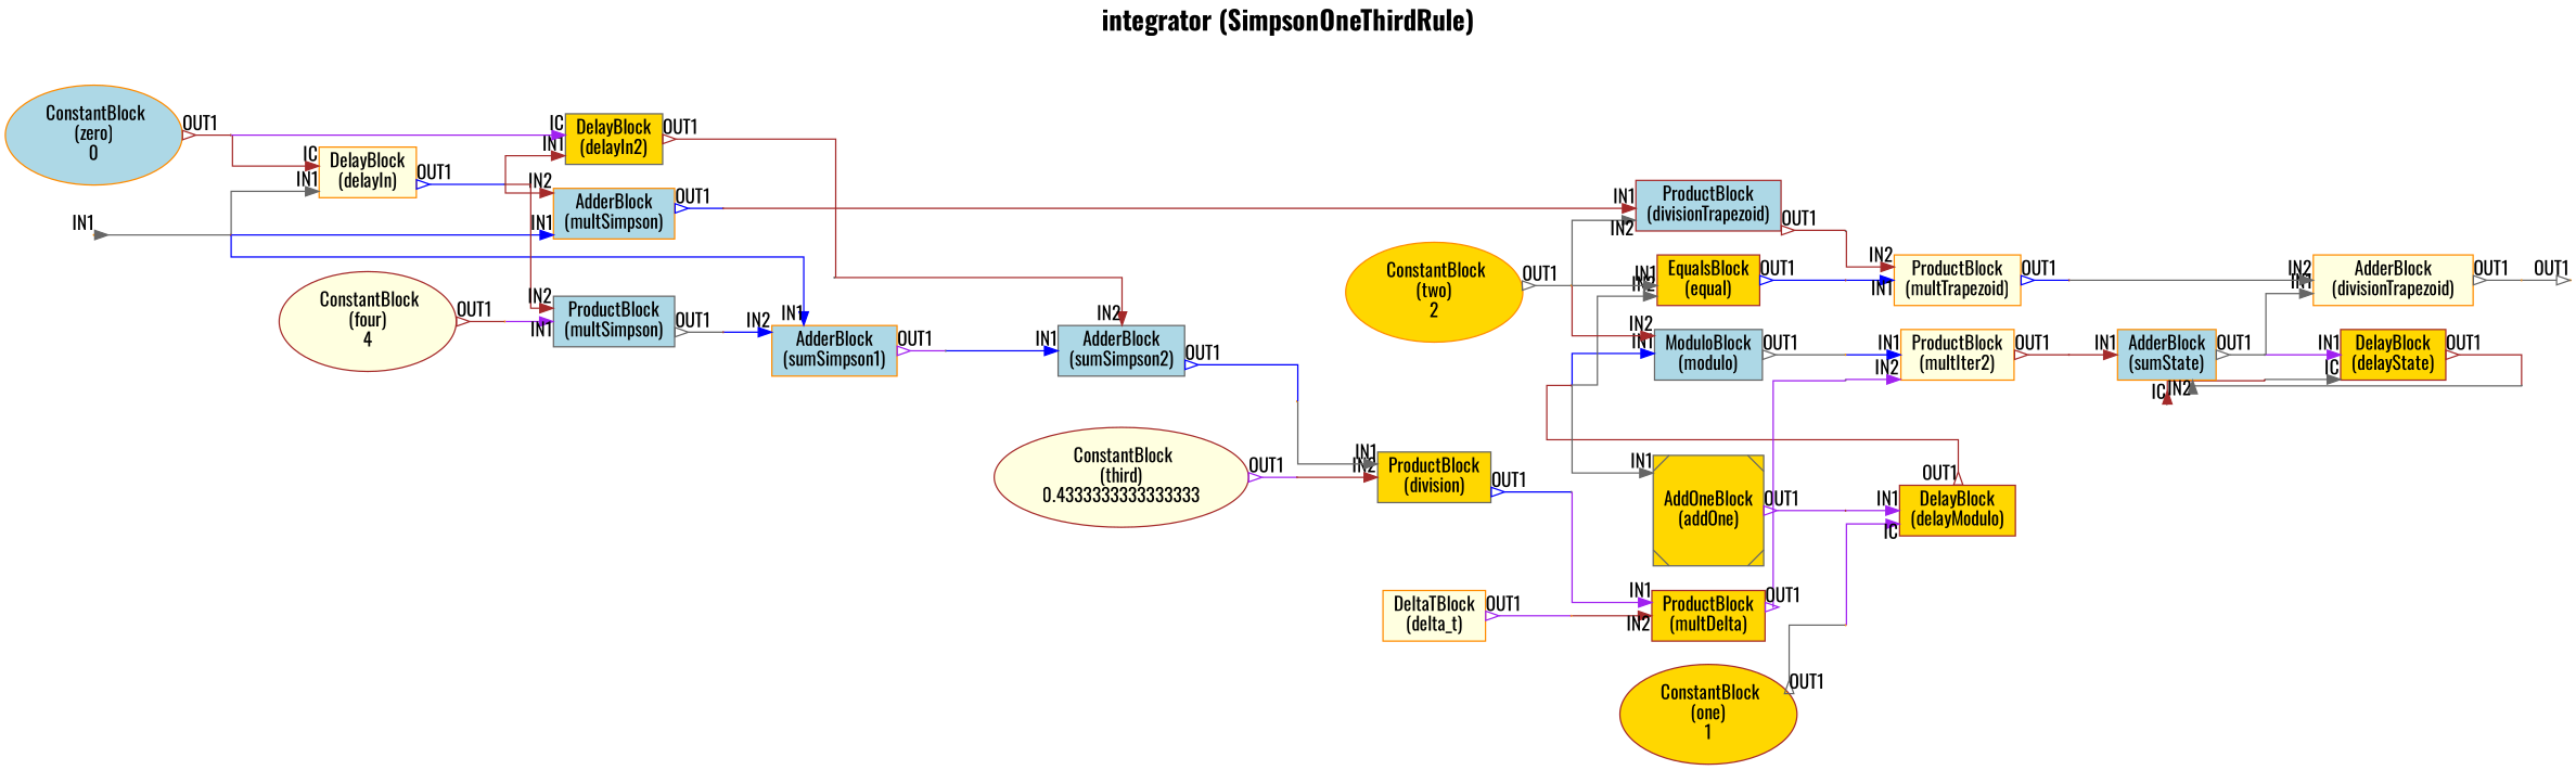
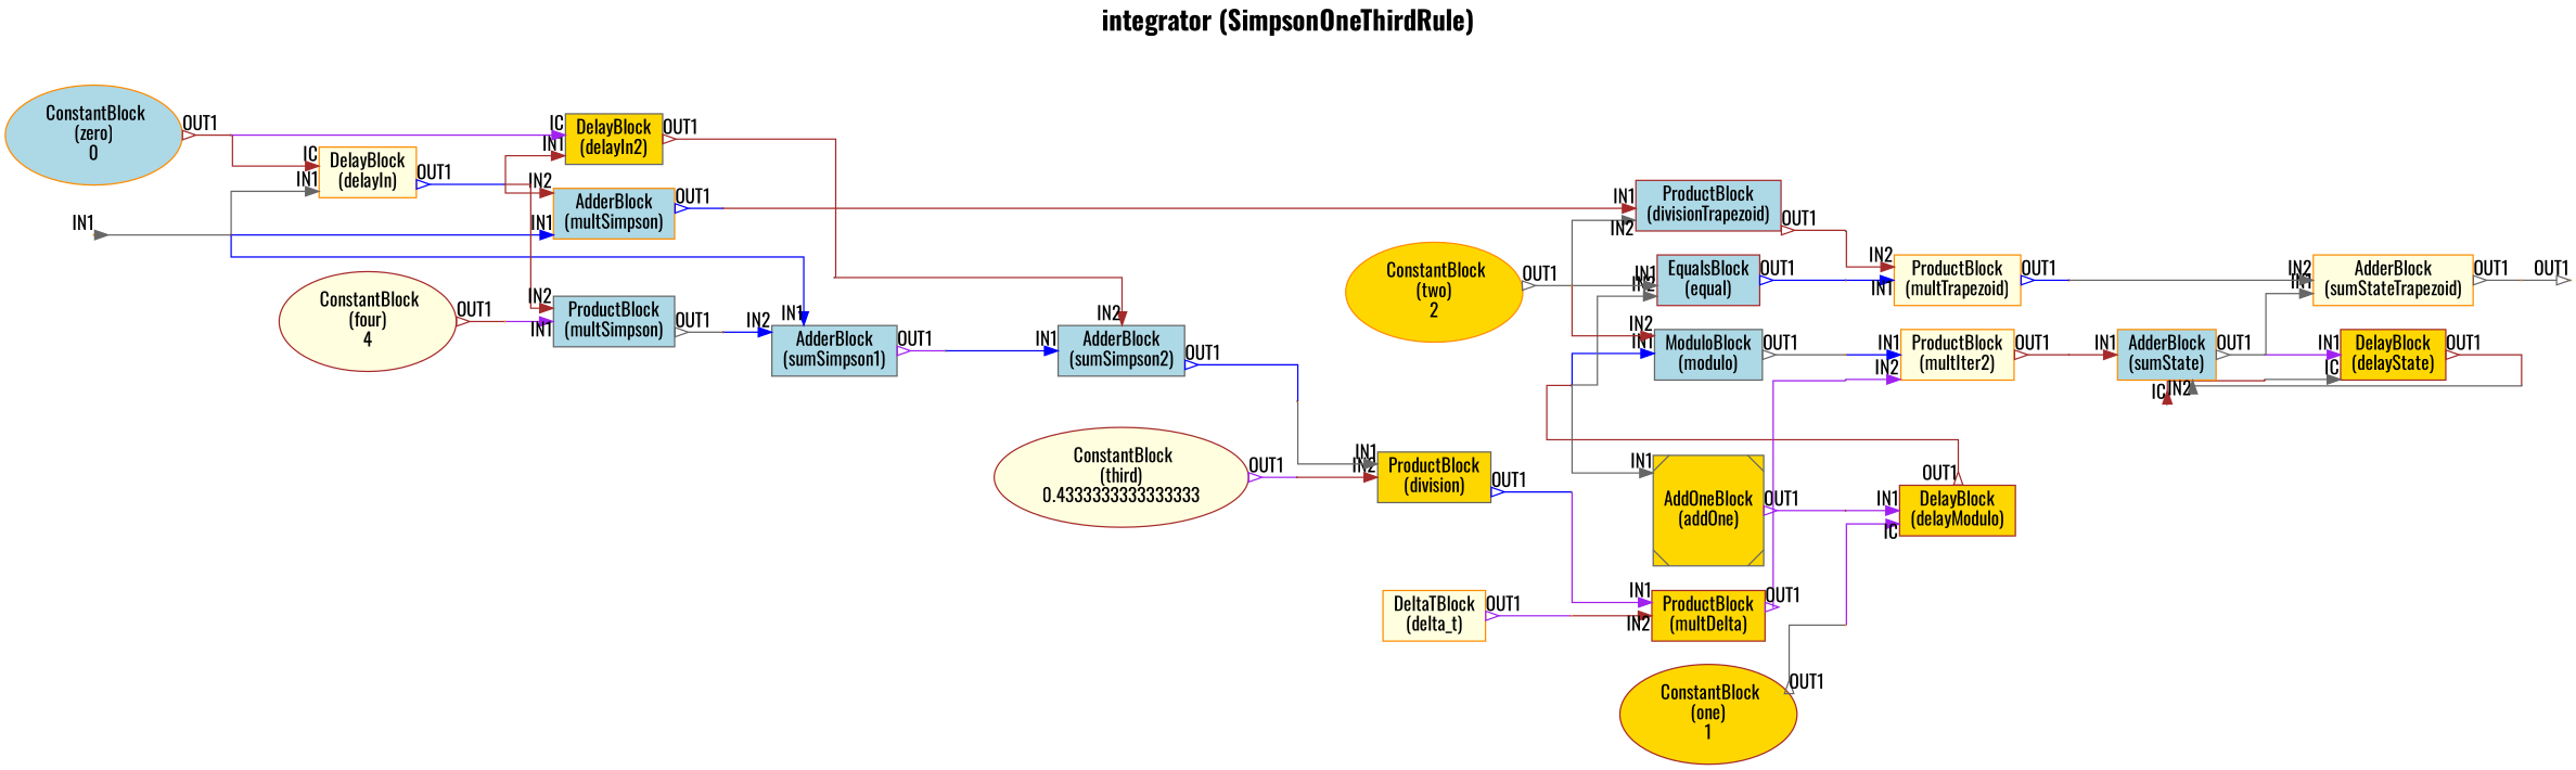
  digraph {
    fontname=Oswald
    fontsize=20
    label=<<B>integrator (SimpsonOneThirdRule)</B>>
    labelloc=t
    rankdir=LR
    splines=ortho
    node [color=brown fillcolor=gold fontname=Oswald shape=point style=filled]
    edge [arrowhead=normal arrowtail=none color=brown dir=both fontname=Oswald]
    node_5218695584_IN1 [color=darkorange height=0.01 width=0.01]
    inter_5218695584_IN1 [fillcolor=lightyellow height=0.01 width=0.01]
    n3 [color=darkorange fillcolor=lightyellow label="DelayBlock\n(delayIn)" shape=box]
-   n4 [color=darkorange fillcolor=lightblue label="AdderBlock\n(sumSimpson1)" shape=box]
+   n4 [color=gray40 fillcolor=lightblue label="AdderBlock\n(sumSimpson1)" shape=box]
    n5 [color=darkorange fillcolor=lightblue label="AdderBlock\n(multSimpson)" shape=box]
    inter_11888334160_OUT1 [color=gray40 height=0.01 width=0.01]
    inter_11493746960_OUT1 [color=gray40 height=0.01 width=0.01]
    inter_11493748496_OUT1 [fillcolor=lightblue height=0.01 width=0.01]
    node_5218695584_IC [color=gray40 fillcolor=lightyellow height=0.01 width=0.01]
    inter_5218695584_IC [fillcolor=lightblue height=0.01 width=0.01]
    n11 [label="DelayBlock\n(delayState)" shape=box]
    inter_11888333008_OUT1 [color=gray40 fillcolor=lightblue height=0.01 width=0.01]
    n13 [color=darkorange fillcolor=lightblue label=" ConstantBlock\n(zero)\n0" shape=ellipse]
    inter_5218694720_OUT1 [fillcolor=lightblue height=0.01 width=0.01]
    n15 [color=gray40 label="DelayBlock\n(delayIn2)" shape=box]
    inter_11888336560_OUT1 [color=gray40 fillcolor=lightyellow height=0.01 width=0.01]
    n17 [fillcolor=lightyellow label=" ConstantBlock\n(third)\n0.4333333333333333" shape=ellipse]
    inter_11888348560_OUT1 [height=0.01 width=0.01]
    n19 [color=gray40 label="ProductBlock\n(division)" shape=box]
    inter_11888360512_OUT1 [color=gray40 height=0.01 width=0.01]
    n21 [label=" ConstantBlock\n(one)\n1" shape=ellipse]
    inter_11888334736_OUT1 [color=darkorange fillcolor=lightyellow height=0.01 width=0.01]
    n23 [label="DelayBlock\n(delayModulo)" shape=box]
    inter_11888355264_OUT1 [fillcolor=lightyellow height=0.01 width=0.01]
    n25 [color=darkorange label=" ConstantBlock\n(two)\n2" shape=ellipse]
    inter_11888335456_OUT1 [color=darkorange height=0.01 width=0.01]
    n27 [fillcolor=lightblue label="ProductBlock\n(divisionTrapezoid)" shape=box]
    n28 [color=gray40 fillcolor=lightblue label="ModuloBlock\n(modulo)" shape=box]
-   n29 [label="EqualsBlock\n(equal)" shape=box]
+   n29 [fillcolor=lightblue label="EqualsBlock\n(equal)" shape=box]
    inter_11493748304_OUT1 [color=gray40 height=0.01 width=0.01]
    inter_11493743632_OUT1 [color=darkorange height=0.01 width=0.01]
    inter_11493743824_OUT1 [fillcolor=lightblue height=0.01 width=0.01]
    n33 [fillcolor=lightyellow label=" ConstantBlock\n(four)\n4" shape=ellipse]
    inter_11888336176_OUT1 [color=darkorange fillcolor=lightyellow height=0.01 width=0.01]
    n35 [color=gray40 fillcolor=lightblue label="ProductBlock\n(multSimpson)" shape=box]
    inter_11493740496_OUT1 [height=0.01 width=0.01]
    n37 [color=gray40 fillcolor=lightblue label="AdderBlock\n(sumSimpson2)" shape=box]
    inter_11493747008_OUT1 [color=darkorange fillcolor=lightblue height=0.01 width=0.01]
    n39 [color=darkorange fillcolor=lightblue label="AdderBlock\n(sumState)" shape=box]
    inter_11493745616_OUT1 [color=gray40 fillcolor=lightblue height=0.01 width=0.01]
-   n41 [color=darkorange fillcolor=lightyellow label="AdderBlock\n(divisionTrapezoid)" shape=box]
+   n41 [color=darkorange fillcolor=lightyellow label="AdderBlock\n(sumStateTrapezoid)" shape=box]
    inter_11493748208_OUT1 [color=darkorange fillcolor=lightblue height=0.01 width=0.01]
    n43 [color=gray40 label="AddOneBlock\n(addOne)" shape=Msquare]
    inter_11493743776_OUT1 [height=0.01 width=0.01]
    n45 [color=darkorange fillcolor=lightyellow label="DeltaTBlock\n(delta_t)" shape=box]
    inter_11493737376_OUT1 [color=darkorange height=0.01 width=0.01]
    n47 [label="ProductBlock\n(multDelta)" shape=box]
    inter_11493739200_OUT1 [color=gray40 height=0.01 width=0.01]
    n49 [color=darkorange fillcolor=lightyellow label="ProductBlock\n(multIter2)" shape=box]
    inter_11888338880_OUT1 [fillcolor=lightyellow height=0.01 width=0.01]
    n51 [color=darkorange fillcolor=lightyellow label="ProductBlock\n(multTrapezoid)" shape=box]
    inter_11888338688_OUT1 [height=0.01 width=0.01]
    node_5218695584_OUT1 [color=darkorange height=0.01 width=0.01]
    node_5218695584_IN1 -> inter_5218695584_IN1 [arrowhead=none arrowtail=inv color=gray40 taillabel=IN1]
    inter_5218695584_IN1 -> n3 [color=gray40 headlabel=IN1]
    inter_5218695584_IN1 -> n4 [color=blue headlabel=IN1]
    inter_5218695584_IN1 -> n5 [color=blue headlabel=IN1]
    n3 -> inter_11888334160_OUT1 [arrowhead=none arrowtail=oinv color=blue taillabel=OUT1]
    n4 -> inter_11493746960_OUT1 [arrowhead=none arrowtail=oinv color=purple taillabel=OUT1]
    n5 -> inter_11493748496_OUT1 [arrowhead=none arrowtail=oinv color=blue taillabel=OUT1]
    inter_11888334160_OUT1 -> n5 [headlabel=IN2]
    inter_11888334160_OUT1 -> n15 [headlabel=IN1]
    inter_11888334160_OUT1 -> n35 [headlabel=IN2]
    inter_11493746960_OUT1 -> n37 [color=blue headlabel=IN1]
    inter_11493748496_OUT1 -> n27 [headlabel=IN1]
    node_5218695584_IC -> inter_5218695584_IC [arrowhead=none arrowtail=inv taillabel=IC]
    inter_5218695584_IC -> n11 [color=gray40 headlabel=IC]
    n11 -> inter_11888333008_OUT1 [arrowhead=none arrowtail=oinv taillabel=OUT1]
    inter_11888333008_OUT1 -> n39 [color=gray40 headlabel=IN2]
    n13 -> inter_5218694720_OUT1 [arrowhead=none arrowtail=oinv taillabel=OUT1]
    inter_5218694720_OUT1 -> n3 [headlabel=IC]
    inter_5218694720_OUT1 -> n15 [color=purple headlabel=IC]
    n15 -> inter_11888336560_OUT1 [arrowhead=none arrowtail=oinv taillabel=OUT1]
    inter_11888336560_OUT1 -> n37 [headlabel=IN2]
    n17 -> inter_11888348560_OUT1 [arrowhead=none arrowtail=oinv color=purple taillabel=OUT1]
    inter_11888348560_OUT1 -> n19 [headlabel=IN2]
    n19 -> inter_11888360512_OUT1 [arrowhead=none arrowtail=oinv color=blue taillabel=OUT1]
    inter_11888360512_OUT1 -> n47 [color=purple headlabel=IN1]
    n21 -> inter_11888334736_OUT1 [arrowhead=none arrowtail=oinv color=gray40 taillabel=OUT1]
    inter_11888334736_OUT1 -> n23 [color=purple headlabel=IC]
    n23 -> inter_11888355264_OUT1 [arrowhead=none arrowtail=oinv taillabel=OUT1]
    inter_11888355264_OUT1 -> n28 [color=blue headlabel=IN1]
    inter_11888355264_OUT1 -> n29 [color=gray40 headlabel=IN2]
    inter_11888355264_OUT1 -> n43 [color=gray40 headlabel=IN1]
    n25 -> inter_11888335456_OUT1 [arrowhead=none arrowtail=oinv color=gray40 taillabel=OUT1]
    inter_11888335456_OUT1 -> n27 [color=gray40 headlabel=IN2]
    inter_11888335456_OUT1 -> n28 [headlabel=IN2]
    inter_11888335456_OUT1 -> n29 [color=gray40 headlabel=IN1]
    n27 -> inter_11493748304_OUT1 [arrowhead=none arrowtail=oinv taillabel=OUT1]
    n28 -> inter_11493743632_OUT1 [arrowhead=none arrowtail=oinv color=gray40 taillabel=OUT1]
    n29 -> inter_11493743824_OUT1 [arrowhead=none arrowtail=oinv color=blue taillabel=OUT1]
    inter_11493748304_OUT1 -> n51 [headlabel=IN2]
    inter_11493743632_OUT1 -> n49 [color=blue headlabel=IN1]
    inter_11493743824_OUT1 -> n51 [color=blue headlabel=IN1]
    n33 -> inter_11888336176_OUT1 [arrowhead=none arrowtail=oinv taillabel=OUT1]
    inter_11888336176_OUT1 -> n35 [color=purple headlabel=IN1]
    n35 -> inter_11493740496_OUT1 [arrowhead=none arrowtail=oinv color=gray40 taillabel=OUT1]
    inter_11493740496_OUT1 -> n4 [color=blue headlabel=IN2]
    n37 -> inter_11493747008_OUT1 [arrowhead=none arrowtail=oinv color=blue taillabel=OUT1]
    inter_11493747008_OUT1 -> n19 [color=gray40 headlabel=IN1]
    n39 -> inter_11493745616_OUT1 [arrowhead=none arrowtail=oinv color=gray40 taillabel=OUT1]
    inter_11493745616_OUT1 -> n11 [color=purple headlabel=IN1]
    inter_11493745616_OUT1 -> n41 [color=gray40 headlabel=IN1]
    n41 -> inter_11493748208_OUT1 [arrowhead=none arrowtail=oinv color=gray40 taillabel=OUT1]
    inter_11493748208_OUT1 -> node_5218695584_OUT1 [arrowhead=onormal color=gray40 headlabel=OUT1]
    n43 -> inter_11493743776_OUT1 [arrowhead=none arrowtail=oinv color=purple taillabel=OUT1]
    inter_11493743776_OUT1 -> n23 [color=purple headlabel=IN1]
    n45 -> inter_11493737376_OUT1 [arrowhead=none arrowtail=oinv color=purple taillabel=OUT1]
    inter_11493737376_OUT1 -> n47 [headlabel=IN2]
    n47 -> inter_11493739200_OUT1 [arrowhead=none arrowtail=oinv color=purple taillabel=OUT1]
    inter_11493739200_OUT1 -> n49 [color=purple headlabel=IN2]
    n49 -> inter_11888338880_OUT1 [arrowhead=none arrowtail=oinv taillabel=OUT1]
    inter_11888338880_OUT1 -> n39 [headlabel=IN1]
    n51 -> inter_11888338688_OUT1 [arrowhead=none arrowtail=oinv color=blue taillabel=OUT1]
    inter_11888338688_OUT1 -> n41 [color=gray40 headlabel=IN2]
  }
